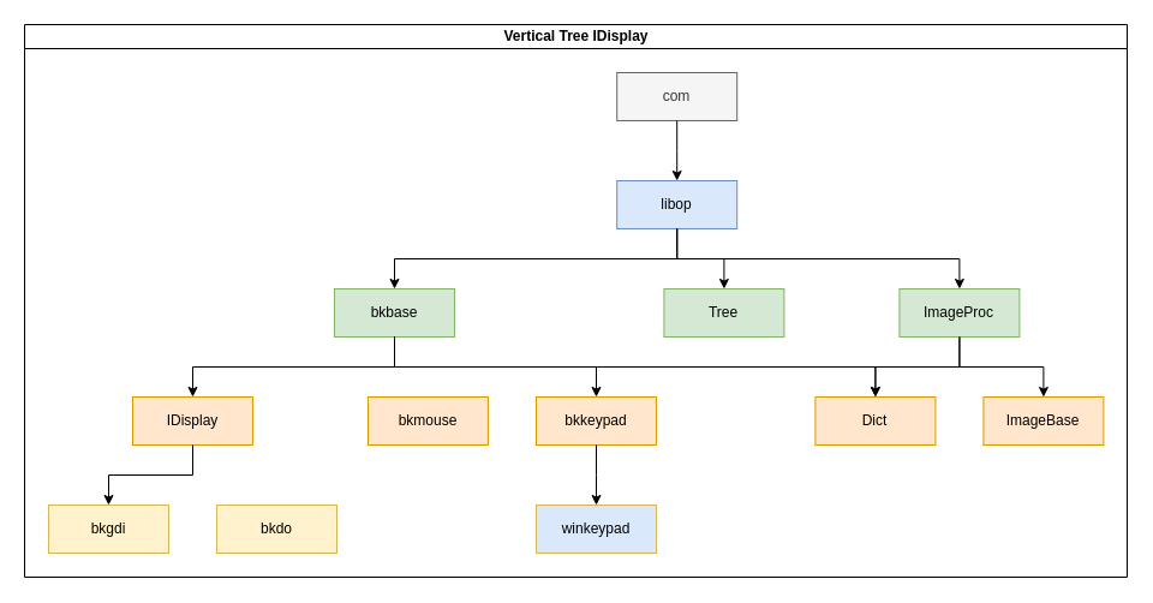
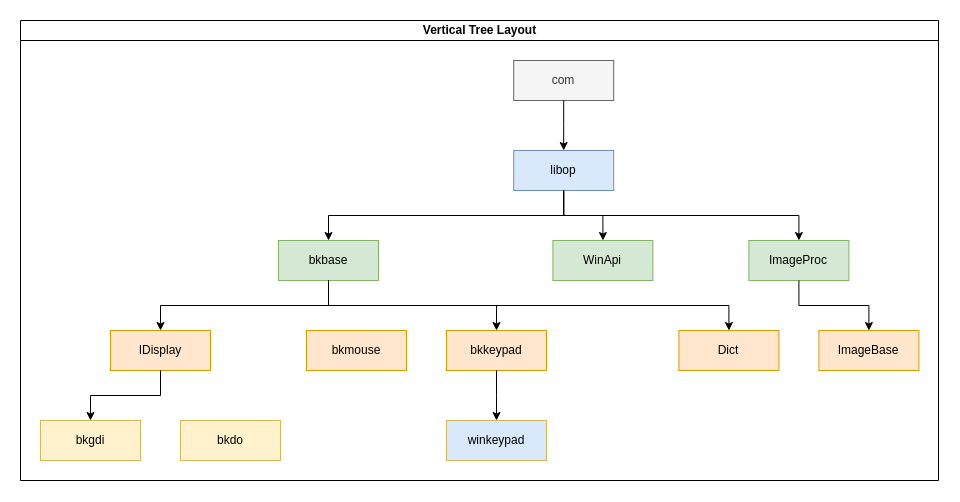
  <mxCell id="0" />
  <mxCell id="1" parent="0" />
- <mxCell id="2" value="Vertical Tree IDisplay" style="swimlane;html=1;startSize=20;horizontal=1;childLayout=treeLayout;horizontalTree=0;resizable=0;containerType=tree;" parent="1" vertex="1"><mxGeometry x="20" y="20" width="918" height="460" as="geometry" /></mxCell>
+ <mxCell id="2" value="Vertical Tree Layout" style="swimlane;html=1;startSize=20;horizontal=1;childLayout=treeLayout;horizontalTree=0;resizable=0;containerType=tree;" parent="1" vertex="1"><mxGeometry x="20" y="20" width="918" height="460" as="geometry" /></mxCell>
  <mxCell id="3" value="com" style="whiteSpace=wrap;html=1;fillColor=#f5f5f5;strokeColor=#666666;fontColor=#333333;" parent="2" vertex="1"><mxGeometry x="493.2" y="40" width="100" height="40" as="geometry" /></mxCell>
  <mxCell id="4" value="libop" style="whiteSpace=wrap;html=1;fillColor=#dae8fc;strokeColor=#6c8ebf;" parent="2" vertex="1"><mxGeometry x="493.2" y="130" width="100" height="40" as="geometry" /></mxCell>
  <mxCell id="5" value="" style="edgeStyle=elbowEdgeStyle;elbow=vertical;html=1;rounded=0;" parent="2" source="3" target="4" edge="1"><mxGeometry relative="1" as="geometry" /></mxCell>
  <mxCell id="6" value="" style="edgeStyle=elbowEdgeStyle;elbow=vertical;html=1;rounded=0;" parent="2" source="4" target="7" edge="1"><mxGeometry relative="1" as="geometry"><mxPoint x="-2156.4" y="120" as="sourcePoint" /></mxGeometry></mxCell>
  <mxCell id="7" value="bkbase" style="whiteSpace=wrap;html=1;fillColor=#d5e8d4;strokeColor=#82b366;" parent="2" vertex="1"><mxGeometry x="258" y="220" width="100" height="40" as="geometry" /></mxCell>
  <mxCell id="8" value="" style="edgeStyle=elbowEdgeStyle;elbow=vertical;html=1;rounded=0;" parent="2" source="7" target="9" edge="1"><mxGeometry relative="1" as="geometry"><mxPoint x="-1428.4" y="210" as="sourcePoint" /></mxGeometry></mxCell>
  <mxCell id="9" value="IDisplay" style="whiteSpace=wrap;html=1;fillColor=#ffe6cc;strokeColor=#d79b00;" parent="2" vertex="1"><mxGeometry x="90" y="310" width="100" height="40" as="geometry" /></mxCell>
  <mxCell id="10" value="" style="edgeStyle=elbowEdgeStyle;elbow=vertical;html=1;rounded=0;" edge="1" target="24" source="7" parent="2"><mxGeometry relative="1" as="geometry"><mxPoint x="-1428.4" y="300" as="sourcePoint" /></mxGeometry></mxCell>
  <mxCell id="11" value="bkmouse" style="whiteSpace=wrap;html=1;fillColor=#ffe6cc;strokeColor=#d79b00;" vertex="1" parent="2"><mxGeometry x="286" y="310" width="100" height="40" as="geometry" /></mxCell>
  <mxCell id="12" value="" style="edgeStyle=elbowEdgeStyle;elbow=vertical;html=1;rounded=0;" edge="1" target="13" source="7" parent="2"><mxGeometry relative="1" as="geometry"><mxPoint x="-1358.4" y="300" as="sourcePoint" /></mxGeometry></mxCell>
  <mxCell id="13" value="bkkeypad" style="whiteSpace=wrap;html=1;fillColor=#ffe6cc;strokeColor=#d79b00;" vertex="1" parent="2"><mxGeometry x="426" y="310" width="100" height="40" as="geometry" /></mxCell>
  <mxCell id="14" value="" style="edgeStyle=elbowEdgeStyle;elbow=vertical;html=1;rounded=0;" edge="1" target="15" source="9" parent="2"><mxGeometry relative="1" as="geometry"><mxPoint x="-998.4" y="310" as="sourcePoint" /></mxGeometry></mxCell>
  <mxCell id="15" value="bkgdi" style="whiteSpace=wrap;html=1;fillColor=#fff2cc;strokeColor=#d6b656;" vertex="1" parent="2"><mxGeometry x="20" y="400" width="100" height="40" as="geometry" /></mxCell>
  <mxCell id="16" value="bkdo" style="whiteSpace=wrap;html=1;fillColor=#fff2cc;strokeColor=#d6b656;" vertex="1" parent="2"><mxGeometry x="160" y="400" width="100" height="40" as="geometry" /></mxCell>
  <mxCell id="17" value="" style="edgeStyle=elbowEdgeStyle;elbow=vertical;html=1;rounded=0;" edge="1" target="18" source="13" parent="2"><mxGeometry relative="1" as="geometry"><mxPoint x="-690.4" y="310" as="sourcePoint" /></mxGeometry></mxCell>
  <mxCell id="18" value="winkeypad" style="whiteSpace=wrap;html=1;fillColor=#dae8fc;strokeColor=#d6b656;" vertex="1" parent="2"><mxGeometry x="426" y="400" width="100" height="40" as="geometry" /></mxCell>
  <mxCell id="19" value="" style="edgeStyle=elbowEdgeStyle;elbow=vertical;html=1;rounded=0;" edge="1" target="20" source="4" parent="2"><mxGeometry relative="1" as="geometry"><mxPoint x="-690.4" y="220" as="sourcePoint" /></mxGeometry></mxCell>
- <mxCell id="20" value="Tree" style="whiteSpace=wrap;html=1;fillColor=#d5e8d4;strokeColor=#82b366;" vertex="1" parent="2"><mxGeometry x="532.4" y="220" width="100" height="40" as="geometry" /></mxCell>
+ <mxCell id="20" value="WinApi" style="whiteSpace=wrap;html=1;fillColor=#d5e8d4;strokeColor=#82b366;" vertex="1" parent="2"><mxGeometry x="532.4" y="220" width="100" height="40" as="geometry" /></mxCell>
  <mxCell id="21" value="" style="edgeStyle=elbowEdgeStyle;elbow=vertical;html=1;rounded=0;" edge="1" target="22" source="4" parent="2"><mxGeometry relative="1" as="geometry"><mxPoint x="-315.2" y="220" as="sourcePoint" /></mxGeometry></mxCell>
  <mxCell id="22" value="ImageProc" style="whiteSpace=wrap;html=1;fillColor=#d5e8d4;strokeColor=#82b366;" vertex="1" parent="2"><mxGeometry x="728.4" y="220" width="100" height="40" as="geometry" /></mxCell>
- <mxCell id="23" value="" style="edgeStyle=elbowEdgeStyle;elbow=vertical;html=1;rounded=0;" edge="1" target="24" source="22" parent="2"><mxGeometry relative="1" as="geometry"><mxPoint x="130.0" y="220" as="sourcePoint" /></mxGeometry></mxCell>
  <mxCell id="24" value="Dict" style="whiteSpace=wrap;html=1;fillColor=#ffe6cc;strokeColor=#d79b00;" vertex="1" parent="2"><mxGeometry x="658.4" y="310" width="100" height="40" as="geometry" /></mxCell>
  <mxCell id="25" value="" style="edgeStyle=elbowEdgeStyle;elbow=vertical;html=1;rounded=0;" edge="1" target="26" source="22" parent="2"><mxGeometry relative="1" as="geometry"><mxPoint x="337.2" y="310" as="sourcePoint" /></mxGeometry></mxCell>
  <mxCell id="26" value="ImageBase" style="whiteSpace=wrap;html=1;fillColor=#ffe6cc;strokeColor=#d79b00;" vertex="1" parent="2"><mxGeometry x="798.4" y="310" width="100" height="40" as="geometry" /></mxCell>
